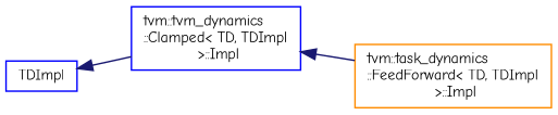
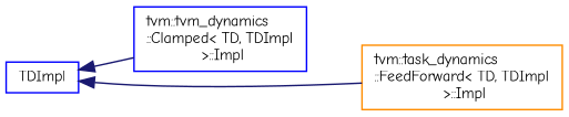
  digraph {
    fontname="Comic Neue"
    rankdir=LR
    node [color=blue fillcolor=white fontname="Comic Neue" fontsize=10 shape=record style=filled]
    edge [color=midnightblue dir=back fontname="Comic Neue" fontsize=10 labelfontname=Helvetica labelfontsize=10 style=solid]
    n1 [height=0.2 label=TDImpl width=0.4]
    n2 [height=0.2 label="tvm::tvm_dynamics\l::Clamped\< TD, TDImpl\l \>::Impl" width=0.4]
    n3 [color=darkorange height=0.2 label="tvm::task_dynamics\l::FeedForward\< TD, TDImpl\l \>::Impl" width=0.4]
    n1 -> n2
-   n2 -> n3
+   n1 -> n3
  }
